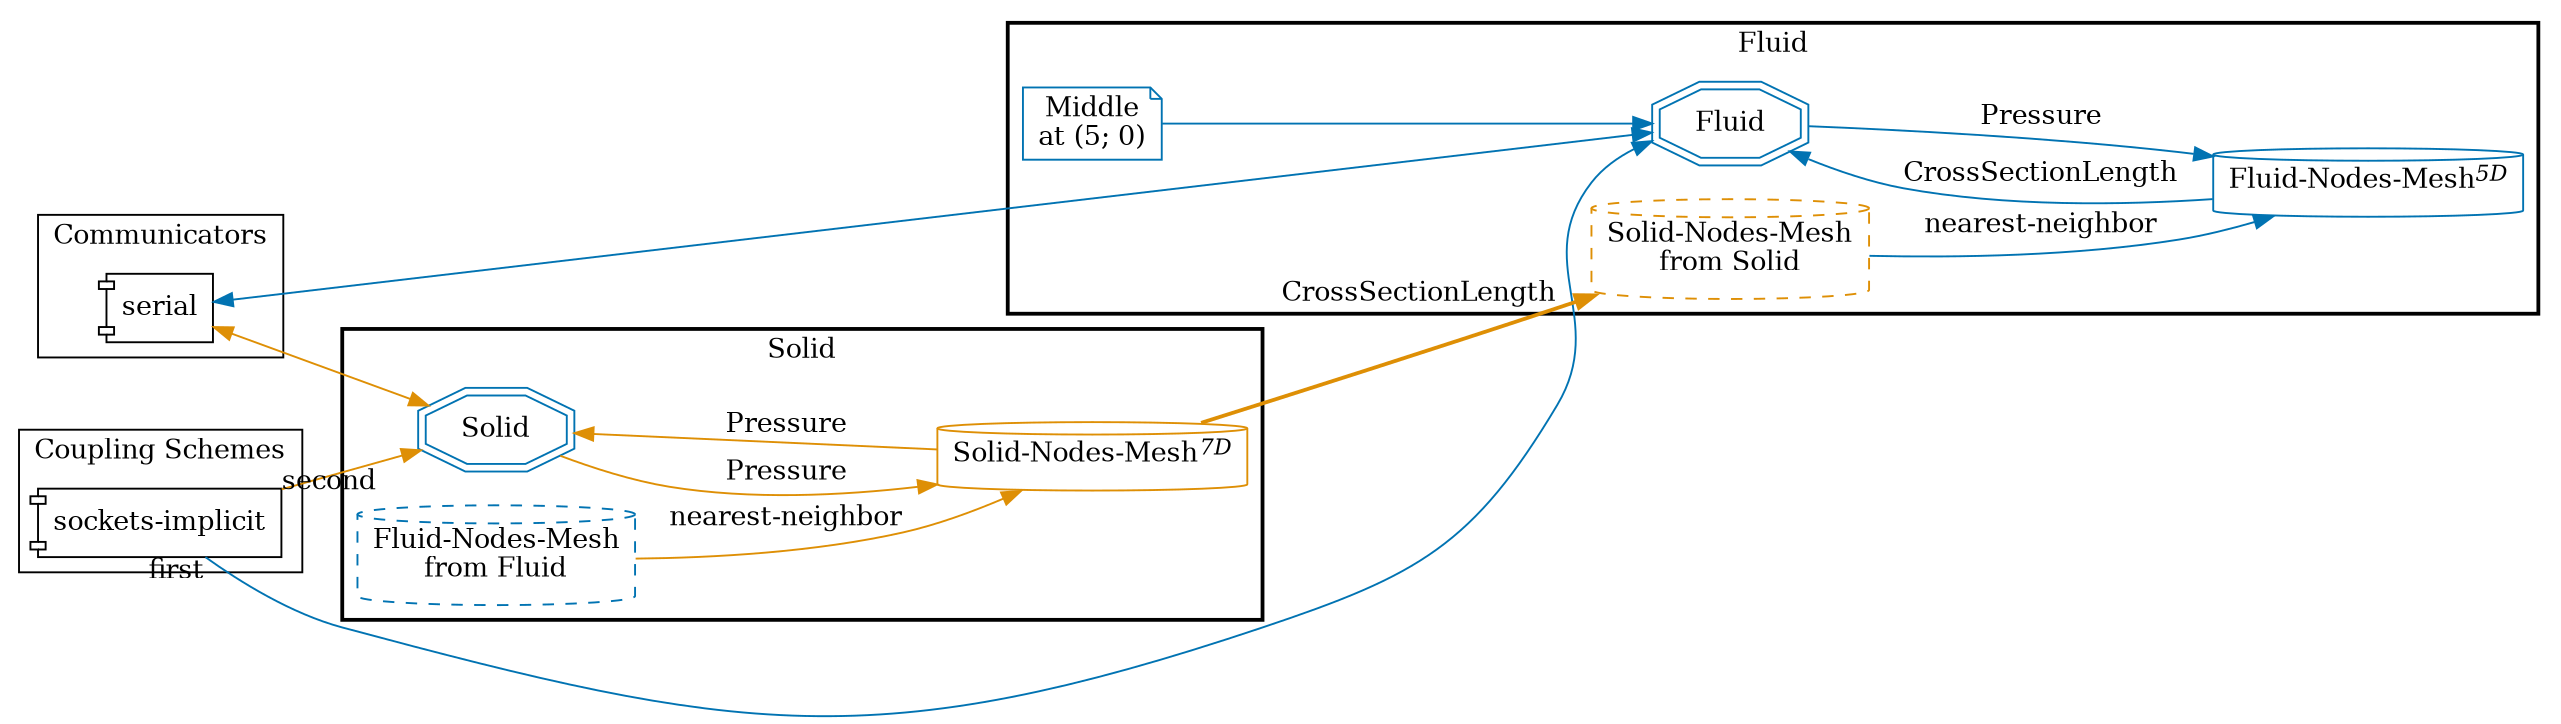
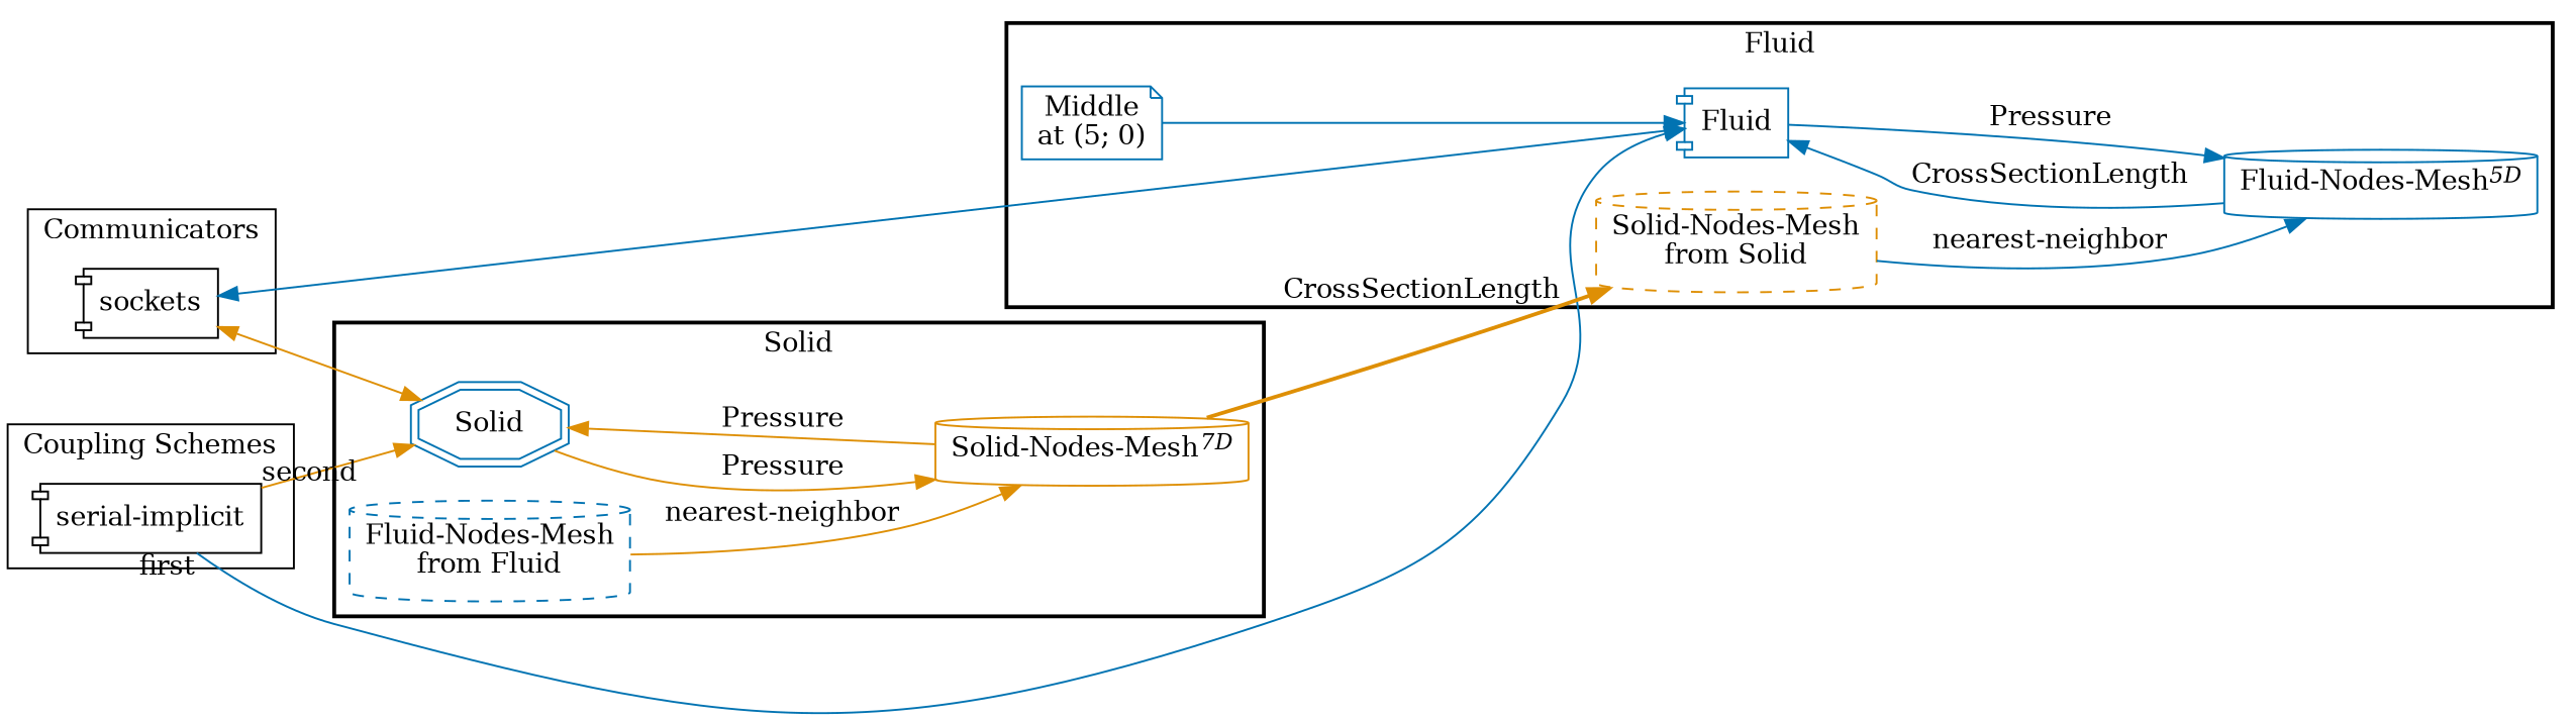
  digraph {
    compound=True
    rankdir=LR
    splines=true
    node [shape=cylinder color="#0173B2"]
    edge [color="#0173B2"]
-   n1 [label=serial shape=component color=""]
-   n2 [label="sockets-implicit" shape=component color=""]
-   Fluid [shape=doubleoctagon]
+   n1 [label=sockets shape=component color=""]
+   n2 [label="serial-implicit" shape=component color=""]
+   Fluid [shape=component]
    n4 [label=<Fluid-Nodes-Mesh<SUP><I>5D</I></SUP>>]
    n5 [color="#DE8F05" label="Solid-Nodes-Mesh\nfrom Solid" style=dashed]
    n6 [label="Middle\nat (5; 0)" shape=note]
    Solid [shape=doubleoctagon]
    n8 [color="#DE8F05" label=<Solid-Nodes-Mesh<SUP><I>7D</I></SUP>>]
    n9 [label="Fluid-Nodes-Mesh\nfrom Fluid" style=dashed]
    subgraph cluster_1 {
      label=Communicators
      n1
    }
    subgraph cluster_2 {
      label="Coupling Schemes"
      n2
    }
    subgraph cluster_3 {
      label=Fluid
      style=bold
      Fluid
      n4
      n5
      n6
    }
    subgraph cluster_4 {
      label=Solid
      style=bold
      Solid
      n8
      n9
    }
    n1 -> Fluid [dir=both]
    n1 -> Solid [color="#DE8F05" dir=both]
    n2 -> Fluid [taillabel=first]
    n2 -> Solid [color="#DE8F05" taillabel=second]
    Fluid -> n4 [label=Pressure]
    n4 -> Fluid [label=CrossSectionLength]
    n5 -> n4 [label="nearest-neighbor"]
    n6 -> Fluid
    Solid -> n8 [color="#DE8F05" label=Pressure]
    n8 -> n5 [color="#DE8F05" label=CrossSectionLength style=bold]
    n8 -> Solid [color="#DE8F05" label=Pressure]
    n9 -> n8 [color="#DE8F05" label="nearest-neighbor"]
  }
